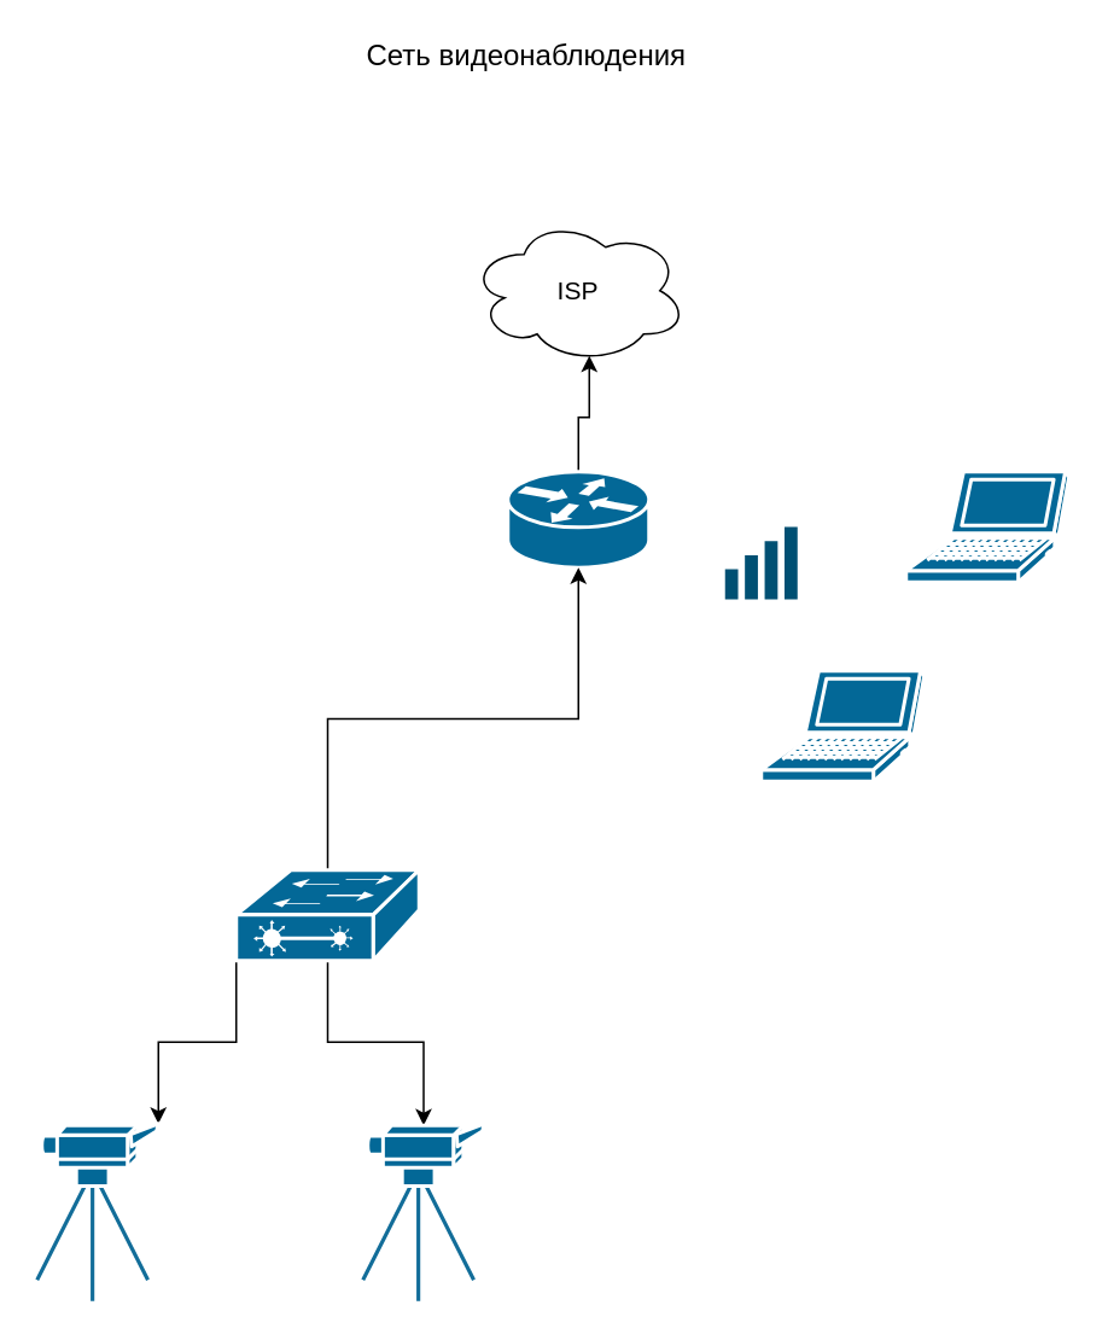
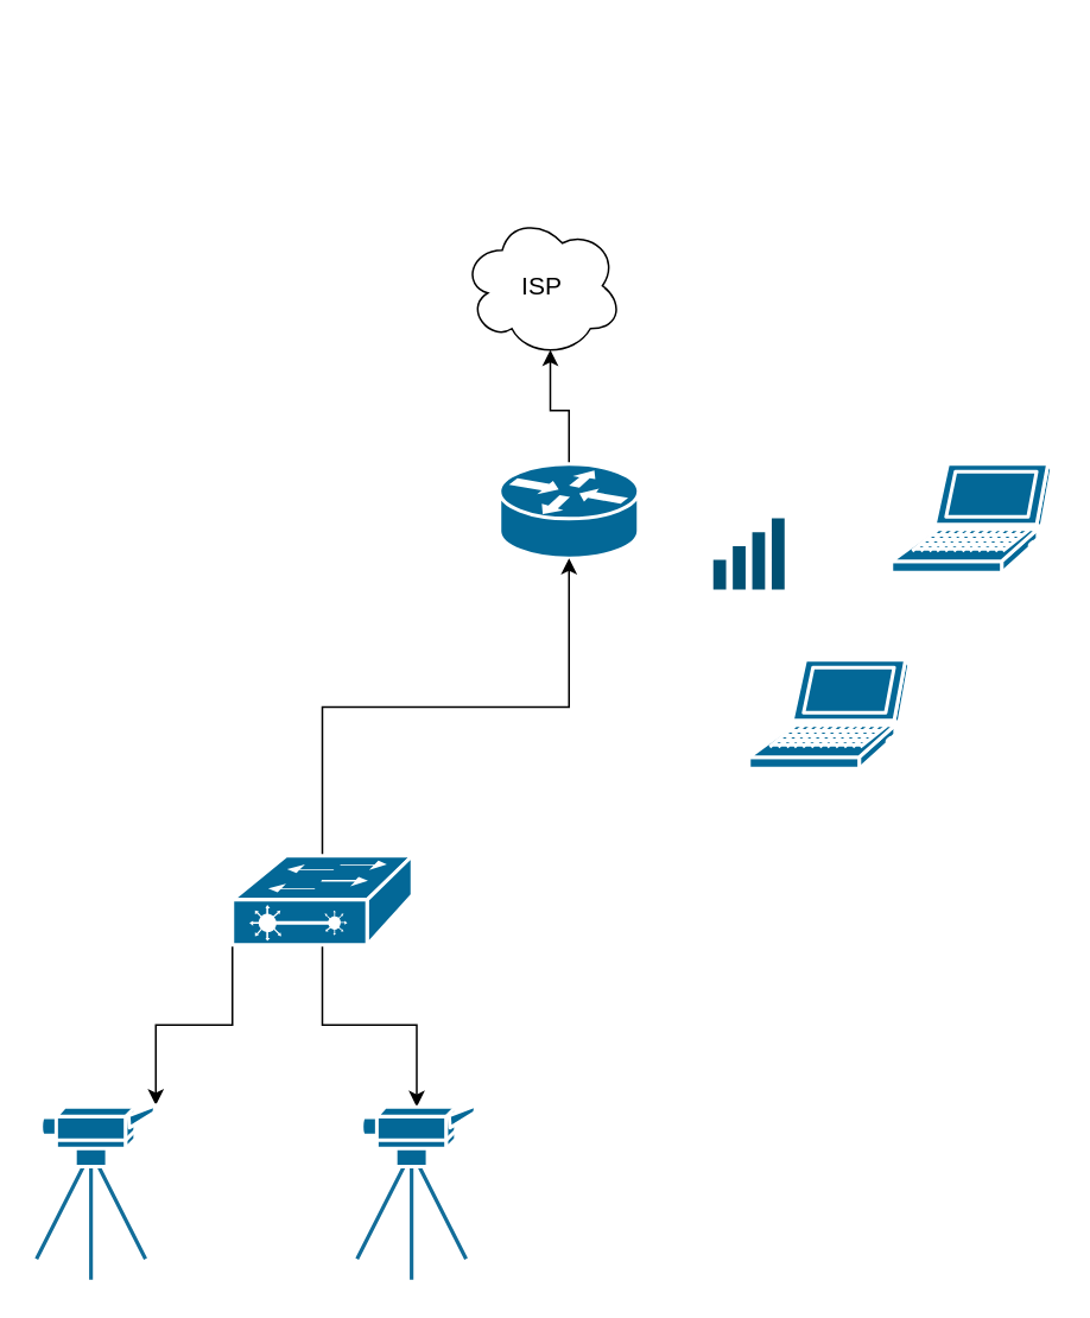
  <mxCell id="0" />
  <mxCell id="1" parent="0" />
  <mxCell id="2" style="edgeStyle=orthogonalEdgeStyle;rounded=0;orthogonalLoop=1;jettySize=auto;html=1;exitX=0.5;exitY=0;exitDx=0;exitDy=0;exitPerimeter=0;entryX=0.55;entryY=0.95;entryDx=0;entryDy=0;entryPerimeter=0;fontSize=14;" parent="1" source="3" target="12" edge="1"><mxGeometry relative="1" as="geometry" /></mxCell>
  <mxCell id="3" value="" style="shape=mxgraph.cisco.routers.router;sketch=0;html=1;pointerEvents=1;dashed=0;fillColor=#036897;strokeColor=#ffffff;strokeWidth=2;verticalLabelPosition=bottom;verticalAlign=top;align=center;outlineConnect=0;" parent="1" vertex="1"><mxGeometry x="280" y="260" width="78" height="53" as="geometry" /></mxCell>
  <mxCell id="4" style="edgeStyle=orthogonalEdgeStyle;rounded=0;orthogonalLoop=1;jettySize=auto;html=1;exitX=0.5;exitY=0;exitDx=0;exitDy=0;exitPerimeter=0;entryX=0.5;entryY=1;entryDx=0;entryDy=0;entryPerimeter=0;" parent="1" source="7" target="3" edge="1"><mxGeometry relative="1" as="geometry" /></mxCell>
  <mxCell id="5" style="edgeStyle=orthogonalEdgeStyle;rounded=0;orthogonalLoop=1;jettySize=auto;html=1;exitX=0.5;exitY=1;exitDx=0;exitDy=0;exitPerimeter=0;entryX=0.5;entryY=0.01;entryDx=0;entryDy=0;entryPerimeter=0;" parent="1" source="7" target="11" edge="1"><mxGeometry relative="1" as="geometry"><mxPoint x="251.5" y="630" as="targetPoint" /></mxGeometry></mxCell>
  <mxCell id="6" style="edgeStyle=orthogonalEdgeStyle;rounded=0;orthogonalLoop=1;jettySize=auto;html=1;exitX=0;exitY=1;exitDx=0;exitDy=0;exitPerimeter=0;entryX=1;entryY=0;entryDx=0;entryDy=0;entryPerimeter=0;" parent="1" source="7" target="8" edge="1"><mxGeometry relative="1" as="geometry" /></mxCell>
  <mxCell id="7" value="" style="shape=mxgraph.cisco.switches.layer_2_remote_switch;sketch=0;html=1;pointerEvents=1;dashed=0;fillColor=#036897;strokeColor=#ffffff;strokeWidth=2;verticalLabelPosition=bottom;verticalAlign=top;align=center;outlineConnect=0;" parent="1" vertex="1"><mxGeometry x="130" y="480" width="101" height="50" as="geometry" /></mxCell>
  <mxCell id="8" value="" style="shape=mxgraph.cisco.computers_and_peripherals.video_camera;sketch=0;html=1;pointerEvents=1;dashed=0;fillColor=#036897;strokeColor=#ffffff;strokeWidth=2;verticalLabelPosition=bottom;verticalAlign=top;align=center;outlineConnect=0;" parent="1" vertex="1"><mxGeometry x="20" y="620" width="67" height="98" as="geometry" /></mxCell>
  <mxCell id="9" value="" style="shape=mxgraph.cisco.computers_and_peripherals.laptop;sketch=0;html=1;pointerEvents=1;dashed=0;fillColor=#036897;strokeColor=#ffffff;strokeWidth=2;verticalLabelPosition=bottom;verticalAlign=top;align=center;outlineConnect=0;" parent="1" vertex="1"><mxGeometry x="500" y="260" width="90" height="61" as="geometry" /></mxCell>
  <mxCell id="10" value="" style="shape=mxgraph.cisco.computers_and_peripherals.laptop;sketch=0;html=1;pointerEvents=1;dashed=0;fillColor=#036897;strokeColor=#ffffff;strokeWidth=2;verticalLabelPosition=bottom;verticalAlign=top;align=center;outlineConnect=0;" parent="1" vertex="1"><mxGeometry x="420" y="370" width="90" height="61" as="geometry" /></mxCell>
  <mxCell id="11" value="" style="shape=mxgraph.cisco.computers_and_peripherals.video_camera;sketch=0;html=1;pointerEvents=1;dashed=0;fillColor=#036897;strokeColor=#ffffff;strokeWidth=2;verticalLabelPosition=bottom;verticalAlign=top;align=center;outlineConnect=0;" parent="1" vertex="1"><mxGeometry x="200" y="620" width="67" height="98" as="geometry" /></mxCell>
- <mxCell id="12" value="&lt;font style=&quot;font-size: 14px&quot;&gt;ISP&lt;/font&gt;" style="ellipse;shape=cloud;whiteSpace=wrap;html=1;" parent="1" vertex="1"><mxGeometry x="259" y="120" width="120" height="80" as="geometry" /></mxCell>
+ <mxCell id="12" value="&lt;font style=&quot;font-size: 14px&quot;&gt;ISP&lt;/font&gt;" style="ellipse;shape=cloud;whiteSpace=wrap;html=1;" parent="1" vertex="1"><mxGeometry x="259" y="120" width="90" height="80" as="geometry" /></mxCell>
  <mxCell id="13" value="" style="points=[[0,0.58,0],[0.09,0.58,0],[0.36,0.39,0],[0.64,0.195,0],[0.91,0,0],[1,0,0],[1,0.25,0],[1,0.5,0],[1,0.75,0],[1,1,0],[0,1,0],[0.09,1,0],[0.36,1,0],[0.64,1,0],[0.91,1,0],[0,0.79,0]];verticalLabelPosition=bottom;sketch=0;html=1;verticalAlign=top;aspect=fixed;align=center;pointerEvents=1;shape=mxgraph.cisco19.wifi_indicator;fillColor=#005073;strokeColor=none;fontSize=14;" parent="1" vertex="1"><mxGeometry x="400" y="290.5" width="40" height="40" as="geometry" /></mxCell>
- <mxCell id="14" value="&lt;font style=&quot;font-size: 16px&quot;&gt;Сеть видеонаблюдения&lt;/font&gt;" style="text;html=1;align=center;verticalAlign=middle;resizable=0;points=[];autosize=1;strokeColor=none;fillColor=none;fontSize=14;" parent="1" vertex="1"><mxGeometry x="190" y="20" width="200" height="20" as="geometry" /></mxCell>
